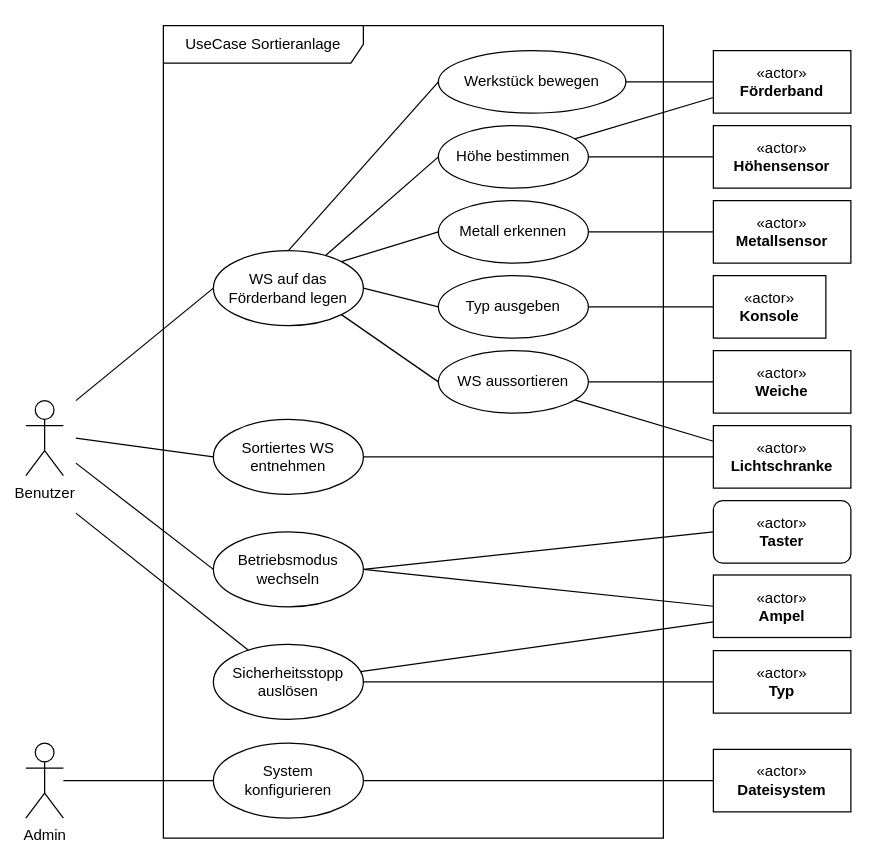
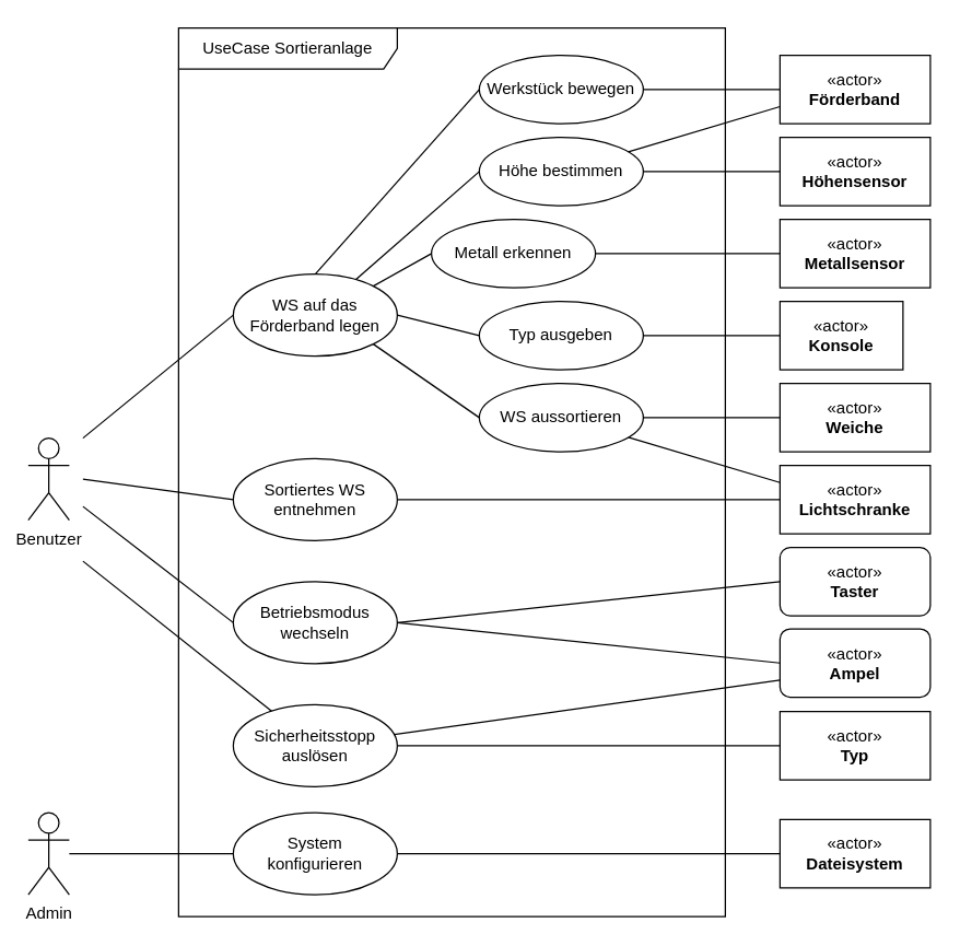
  <mxCell id="0" />
  <mxCell id="1" parent="0" />
  <mxCell id="2" value="Benutzer" style="shape=umlActor;verticalLabelPosition=bottom;verticalAlign=top;html=1;outlineConnect=0;" parent="1" vertex="1"><mxGeometry x="20" y="320" width="30" height="60" as="geometry" /></mxCell>
  <mxCell id="3" value="WS auf das&lt;br&gt;Förderband legen" style="ellipse;whiteSpace=wrap;html=1;" parent="1" vertex="1"><mxGeometry x="170" y="200" width="120" height="60" as="geometry" /></mxCell>
  <mxCell id="4" style="edgeStyle=orthogonalEdgeStyle;rounded=0;orthogonalLoop=1;jettySize=auto;html=1;exitX=1;exitY=0.5;exitDx=0;exitDy=0;entryX=0;entryY=0.5;entryDx=0;entryDy=0;endArrow=none;endFill=0;" parent="1" source="5" target="27" edge="1"><mxGeometry relative="1" as="geometry" /></mxCell>
  <mxCell id="5" value="Sortiertes WS&lt;br&gt;entnehmen" style="ellipse;whiteSpace=wrap;html=1;" parent="1" vertex="1"><mxGeometry x="170" y="335" width="120" height="60" as="geometry" /></mxCell>
  <mxCell id="6" value="" style="endArrow=none;html=1;rounded=0;entryX=0;entryY=0.5;entryDx=0;entryDy=0;" parent="1" target="3" edge="1"><mxGeometry width="50" height="50" relative="1" as="geometry"><mxPoint x="60" y="320" as="sourcePoint" /><mxPoint x="120" y="90" as="targetPoint" /></mxGeometry></mxCell>
  <mxCell id="7" value="" style="endArrow=none;html=1;rounded=0;entryX=0;entryY=0.5;entryDx=0;entryDy=0;" parent="1" target="5" edge="1"><mxGeometry width="50" height="50" relative="1" as="geometry"><mxPoint x="60" y="350" as="sourcePoint" /><mxPoint x="180" y="220" as="targetPoint" /></mxGeometry></mxCell>
  <mxCell id="8" style="edgeStyle=orthogonalEdgeStyle;rounded=0;orthogonalLoop=1;jettySize=auto;html=1;exitX=1;exitY=0.5;exitDx=0;exitDy=0;entryX=0;entryY=0.5;entryDx=0;entryDy=0;endArrow=none;endFill=0;" parent="1" source="9" target="26" edge="1"><mxGeometry relative="1" as="geometry" /></mxCell>
  <mxCell id="9" value="Höhe bestimmen" style="ellipse;whiteSpace=wrap;html=1;" parent="1" vertex="1"><mxGeometry x="350" y="100" width="120" height="50" as="geometry" /></mxCell>
  <mxCell id="10" value="Typ ausgeben" style="ellipse;whiteSpace=wrap;html=1;" parent="1" vertex="1"><mxGeometry x="350" y="220" width="120" height="50" as="geometry" /></mxCell>
  <mxCell id="11" value="WS aussortieren" style="ellipse;whiteSpace=wrap;html=1;" parent="1" vertex="1"><mxGeometry x="350" y="280" width="120" height="50" as="geometry" /></mxCell>
  <mxCell id="12" value="Betriebsmodus&lt;br&gt;wechseln" style="ellipse;whiteSpace=wrap;html=1;" parent="1" vertex="1"><mxGeometry x="170" y="425" width="120" height="60" as="geometry" /></mxCell>
  <mxCell id="13" value="" style="endArrow=none;html=1;rounded=0;entryX=0;entryY=0.5;entryDx=0;entryDy=0;" parent="1" target="12" edge="1"><mxGeometry width="50" height="50" relative="1" as="geometry"><mxPoint x="60" y="370" as="sourcePoint" /><mxPoint x="180" y="350" as="targetPoint" /></mxGeometry></mxCell>
  <mxCell id="14" value="" style="endArrow=none;html=1;rounded=0;entryX=1;entryY=0.5;entryDx=0;entryDy=0;exitX=0;exitY=0.5;exitDx=0;exitDy=0;" parent="1" source="10" target="3" edge="1"><mxGeometry width="50" height="50" relative="1" as="geometry"><mxPoint x="70" y="280" as="sourcePoint" /><mxPoint x="180" y="220" as="targetPoint" /></mxGeometry></mxCell>
  <mxCell id="15" value="UseCase Sortieranlage" style="shape=umlFrame;whiteSpace=wrap;html=1;pointerEvents=0;width=160;height=30;" parent="1" vertex="1"><mxGeometry x="130" y="20" width="400" height="650" as="geometry" /></mxCell>
  <mxCell id="16" value="«actor»&lt;br&gt;&lt;b&gt;Weiche&lt;/b&gt;" style="html=1;whiteSpace=wrap;" parent="1" vertex="1"><mxGeometry x="570" y="280" width="110" height="50" as="geometry" /></mxCell>
  <mxCell id="17" value="«actor»&lt;br&gt;&lt;b&gt;Konsole&lt;/b&gt;" style="html=1;whiteSpace=wrap;" parent="1" vertex="1"><mxGeometry x="570" y="220" width="90" height="50" as="geometry" /></mxCell>
  <mxCell id="18" value="" style="endArrow=none;html=1;rounded=0;entryX=0;entryY=0.5;entryDx=0;entryDy=0;exitX=1;exitY=0;exitDx=0;exitDy=0;" parent="1" source="3" target="22" edge="1"><mxGeometry width="50" height="50" relative="1" as="geometry"><mxPoint x="540" y="260" as="sourcePoint" /><mxPoint x="460" y="220" as="targetPoint" /></mxGeometry></mxCell>
  <mxCell id="19" value="" style="endArrow=none;html=1;rounded=0;entryX=1;entryY=0.5;entryDx=0;entryDy=0;exitX=0;exitY=0.5;exitDx=0;exitDy=0;" parent="1" source="17" target="10" edge="1"><mxGeometry width="50" height="50" relative="1" as="geometry"><mxPoint x="660" y="220" as="sourcePoint" /><mxPoint x="460" y="220" as="targetPoint" /></mxGeometry></mxCell>
  <mxCell id="20" value="" style="endArrow=none;html=1;rounded=0;entryX=1;entryY=0.5;entryDx=0;entryDy=0;exitX=0;exitY=0.5;exitDx=0;exitDy=0;" parent="1" source="16" target="11" edge="1"><mxGeometry width="50" height="50" relative="1" as="geometry"><mxPoint x="660" y="220" as="sourcePoint" /><mxPoint x="552" y="282" as="targetPoint" /></mxGeometry></mxCell>
  <mxCell id="21" style="edgeStyle=orthogonalEdgeStyle;rounded=0;orthogonalLoop=1;jettySize=auto;html=1;exitX=1;exitY=0.5;exitDx=0;exitDy=0;entryX=0;entryY=0.5;entryDx=0;entryDy=0;endArrow=none;endFill=0;" parent="1" source="22" target="25" edge="1"><mxGeometry relative="1" as="geometry" /></mxCell>
- <mxCell id="22" value="Metall erkennen" style="ellipse;whiteSpace=wrap;html=1;" parent="1" vertex="1"><mxGeometry x="350" y="160" width="120" height="50" as="geometry" /></mxCell>
+ <mxCell id="22" value="Metall erkennen" style="ellipse;whiteSpace=wrap;html=1;" parent="1" vertex="1"><mxGeometry x="315" y="160" width="120" height="50" as="geometry" /></mxCell>
  <mxCell id="23" value="" style="endArrow=none;html=1;rounded=0;entryX=0;entryY=0.5;entryDx=0;entryDy=0;" parent="1" source="3" target="9" edge="1"><mxGeometry width="50" height="50" relative="1" as="geometry"><mxPoint x="480" y="160" as="sourcePoint" /><mxPoint x="510" y="220" as="targetPoint" /></mxGeometry></mxCell>
  <mxCell id="24" value="" style="endArrow=none;html=1;rounded=0;entryX=1;entryY=1;entryDx=0;entryDy=0;exitX=0;exitY=0.5;exitDx=0;exitDy=0;" parent="1" source="11" target="3" edge="1"><mxGeometry width="50" height="50" relative="1" as="geometry"><mxPoint x="360" y="255" as="sourcePoint" /><mxPoint x="282" y="248" as="targetPoint" /></mxGeometry></mxCell>
  <mxCell id="25" value="«actor»&lt;br&gt;&lt;b&gt;Metallsensor&lt;/b&gt;" style="html=1;whiteSpace=wrap;" parent="1" vertex="1"><mxGeometry x="570" y="160" width="110" height="50" as="geometry" /></mxCell>
  <mxCell id="26" value="«actor»&lt;br&gt;&lt;b&gt;Höhensensor&lt;/b&gt;" style="html=1;whiteSpace=wrap;" parent="1" vertex="1"><mxGeometry x="570" y="100" width="110" height="50" as="geometry" /></mxCell>
  <mxCell id="27" value="«actor»&lt;br&gt;&lt;b&gt;Lichtschranke&lt;/b&gt;" style="html=1;whiteSpace=wrap;" parent="1" vertex="1"><mxGeometry x="570" y="340" width="110" height="50" as="geometry" /></mxCell>
- <mxCell id="28" value="«actor»&lt;br&gt;&lt;b&gt;Ampel&lt;/b&gt;" style="html=1;whiteSpace=wrap;" parent="1" vertex="1"><mxGeometry x="570" y="459.5" width="110" height="50" as="geometry" /></mxCell>
+ <mxCell id="28" value="«actor»&lt;br&gt;&lt;b&gt;Ampel&lt;/b&gt;" style="html=1;whiteSpace=wrap;rounded=1;" parent="1" vertex="1"><mxGeometry x="570" y="459.5" width="110" height="50" as="geometry" /></mxCell>
  <mxCell id="29" value="«actor»&lt;br&gt;&lt;b&gt;Taster&lt;/b&gt;" style="html=1;whiteSpace=wrap;rounded=1;" parent="1" vertex="1"><mxGeometry x="570" y="400" width="110" height="50" as="geometry" /></mxCell>
  <mxCell id="30" value="" style="endArrow=none;html=1;rounded=0;exitX=1;exitY=0.5;exitDx=0;exitDy=0;entryX=0;entryY=0.5;entryDx=0;entryDy=0;" parent="1" source="12" target="28" edge="1"><mxGeometry width="50" height="50" relative="1" as="geometry"><mxPoint x="370" y="450" as="sourcePoint" /><mxPoint x="420" y="400" as="targetPoint" /></mxGeometry></mxCell>
  <mxCell id="31" value="" style="endArrow=none;html=1;rounded=0;exitX=1;exitY=0.5;exitDx=0;exitDy=0;entryX=0;entryY=0.5;entryDx=0;entryDy=0;" parent="1" source="12" target="29" edge="1"><mxGeometry width="50" height="50" relative="1" as="geometry"><mxPoint x="300" y="465" as="sourcePoint" /><mxPoint x="580" y="435" as="targetPoint" /></mxGeometry></mxCell>
  <mxCell id="32" style="edgeStyle=orthogonalEdgeStyle;rounded=0;orthogonalLoop=1;jettySize=auto;html=1;exitX=1;exitY=0.5;exitDx=0;exitDy=0;entryX=0;entryY=0.5;entryDx=0;entryDy=0;endArrow=none;endFill=0;" parent="1" source="33" target="34" edge="1"><mxGeometry relative="1" as="geometry" /></mxCell>
- <mxCell id="33" value="Werkstück bewegen" style="ellipse;whiteSpace=wrap;html=1;" parent="1" vertex="1"><mxGeometry x="350" y="40" width="150" height="50" as="geometry" /></mxCell>
+ <mxCell id="33" value="Werkstück bewegen" style="ellipse;whiteSpace=wrap;html=1;" parent="1" vertex="1"><mxGeometry x="350" y="40" width="120" height="50" as="geometry" /></mxCell>
  <mxCell id="34" value="«actor»&lt;br&gt;&lt;b&gt;Förderband&lt;/b&gt;" style="html=1;whiteSpace=wrap;" parent="1" vertex="1"><mxGeometry x="570" y="40" width="110" height="50" as="geometry" /></mxCell>
  <mxCell id="35" value="" style="endArrow=none;html=1;rounded=0;entryX=0;entryY=0.5;entryDx=0;entryDy=0;exitX=0.5;exitY=0;exitDx=0;exitDy=0;" parent="1" source="3" target="33" edge="1"><mxGeometry width="50" height="50" relative="1" as="geometry"><mxPoint x="240" y="210" as="sourcePoint" /><mxPoint x="360" y="135" as="targetPoint" /></mxGeometry></mxCell>
  <mxCell id="36" value="" style="endArrow=none;html=1;rounded=0;entryX=0;entryY=0.75;entryDx=0;entryDy=0;" parent="1" source="9" target="34" edge="1"><mxGeometry width="50" height="50" relative="1" as="geometry"><mxPoint x="240" y="210" as="sourcePoint" /><mxPoint x="360" y="75" as="targetPoint" /></mxGeometry></mxCell>
  <mxCell id="37" value="Admin" style="shape=umlActor;verticalLabelPosition=bottom;verticalAlign=top;html=1;outlineConnect=0;" parent="1" vertex="1"><mxGeometry x="20" y="594" width="30" height="60" as="geometry" /></mxCell>
  <mxCell id="38" value="System&lt;br&gt;konfigurieren" style="ellipse;whiteSpace=wrap;html=1;" parent="1" vertex="1"><mxGeometry x="170" y="594" width="120" height="60" as="geometry" /></mxCell>
  <mxCell id="39" value="«actor»&lt;br&gt;&lt;b&gt;Dateisystem&lt;/b&gt;" style="html=1;whiteSpace=wrap;" parent="1" vertex="1"><mxGeometry x="570" y="599" width="110" height="50" as="geometry" /></mxCell>
  <mxCell id="40" style="edgeStyle=orthogonalEdgeStyle;rounded=0;orthogonalLoop=1;jettySize=auto;html=1;exitX=1;exitY=0.5;exitDx=0;exitDy=0;entryX=0;entryY=0.5;entryDx=0;entryDy=0;endArrow=none;endFill=0;" parent="1" source="38" target="39" edge="1"><mxGeometry relative="1" as="geometry"><mxPoint x="300" y="409" as="sourcePoint" /><mxPoint x="580" y="409" as="targetPoint" /></mxGeometry></mxCell>
  <mxCell id="41" value="" style="endArrow=none;html=1;rounded=0;" parent="1" source="37" target="38" edge="1"><mxGeometry width="50" height="50" relative="1" as="geometry"><mxPoint x="70" y="334" as="sourcePoint" /><mxPoint x="180" y="409" as="targetPoint" /></mxGeometry></mxCell>
  <mxCell id="42" value="" style="endArrow=none;html=1;rounded=0;entryX=0;entryY=0.25;entryDx=0;entryDy=0;" parent="1" source="11" target="27" edge="1"><mxGeometry width="50" height="50" relative="1" as="geometry"><mxPoint x="480" y="135" as="sourcePoint" /><mxPoint x="580" y="88" as="targetPoint" /></mxGeometry></mxCell>
  <mxCell id="43" style="edgeStyle=orthogonalEdgeStyle;rounded=0;orthogonalLoop=1;jettySize=auto;html=1;exitX=1;exitY=0.5;exitDx=0;exitDy=0;entryX=0;entryY=0.5;entryDx=0;entryDy=0;endArrow=none;endFill=0;" parent="1" source="44" target="45" edge="1"><mxGeometry relative="1" as="geometry" /></mxCell>
  <mxCell id="44" value="Sicherheitsstopp&lt;br&gt;auslösen" style="ellipse;whiteSpace=wrap;html=1;" parent="1" vertex="1"><mxGeometry x="170" y="515" width="120" height="60" as="geometry" /></mxCell>
  <mxCell id="45" value="«actor»&lt;br&gt;&lt;b&gt;Typ&lt;/b&gt;" style="html=1;whiteSpace=wrap;" parent="1" vertex="1"><mxGeometry x="570" y="520" width="110" height="50" as="geometry" /></mxCell>
  <mxCell id="46" value="" style="endArrow=none;html=1;rounded=0;" parent="1" target="44" edge="1"><mxGeometry width="50" height="50" relative="1" as="geometry"><mxPoint x="60" y="410" as="sourcePoint" /><mxPoint x="180" y="465" as="targetPoint" /></mxGeometry></mxCell>
  <mxCell id="47" value="" style="endArrow=none;html=1;rounded=0;entryX=0;entryY=0.75;entryDx=0;entryDy=0;" parent="1" source="44" target="28" edge="1"><mxGeometry width="50" height="50" relative="1" as="geometry"><mxPoint x="300" y="465" as="sourcePoint" /><mxPoint x="580" y="495" as="targetPoint" /></mxGeometry></mxCell>
